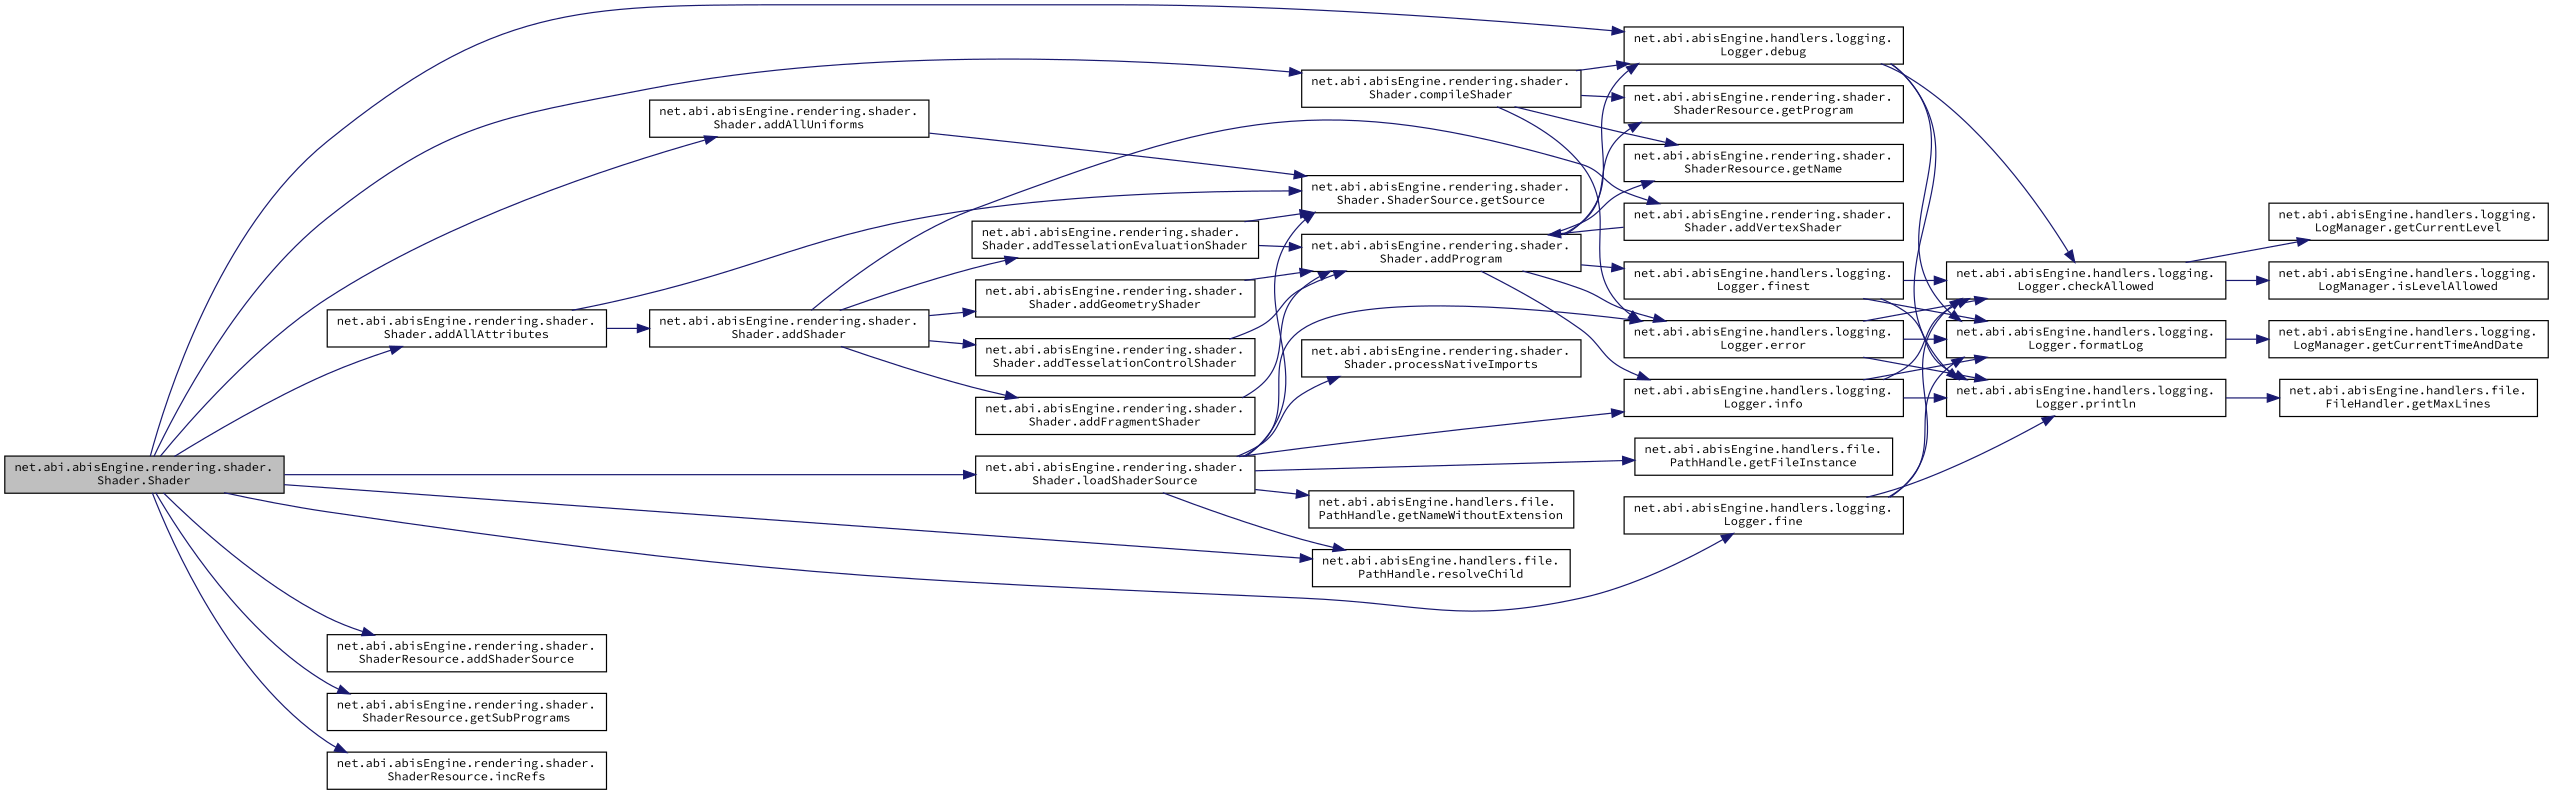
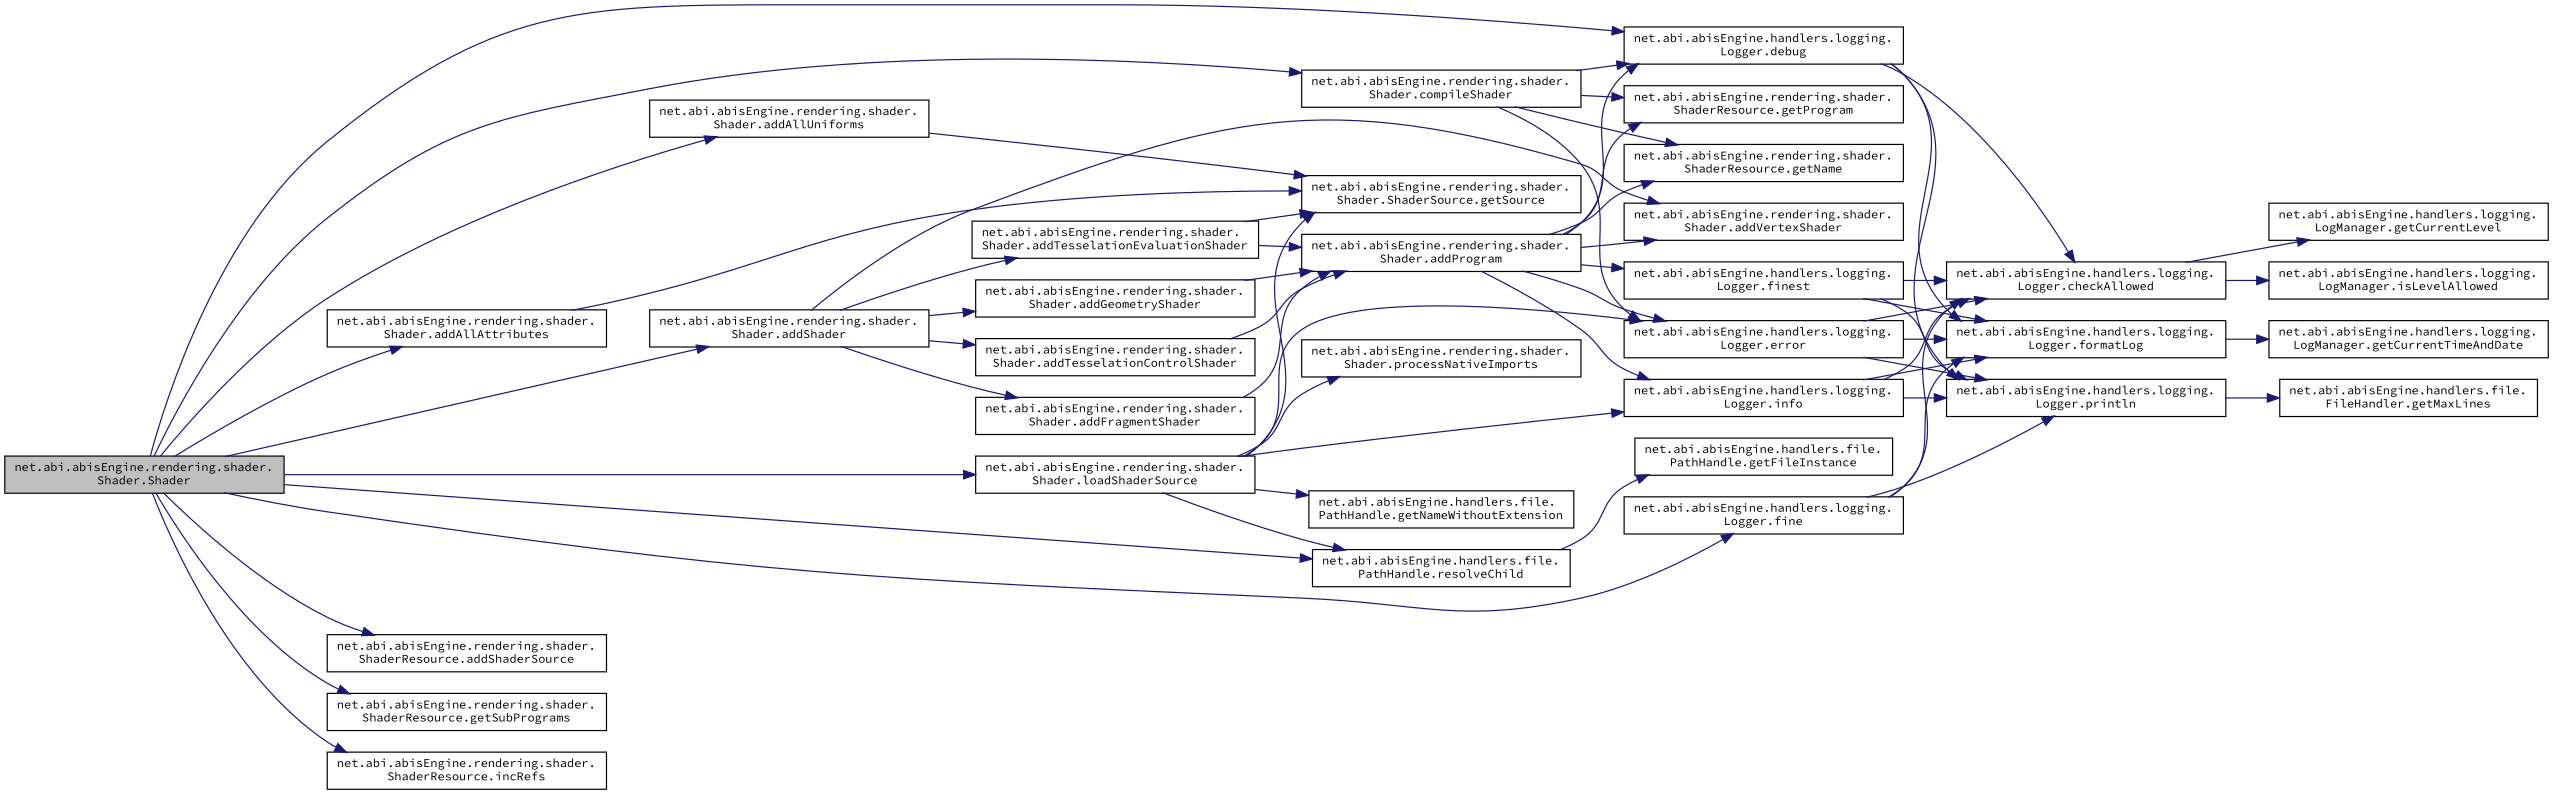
  digraph {
    fontname="Source Code Pro"
    rankdir=LR
    node [color=black fillcolor=white fontname="Source Code Pro" fontsize=10 shape=record style=filled]
    edge [color=midnightblue fontname="Source Code Pro" fontsize=10 labelfontname=Helvetica labelfontsize=10 style=solid]
    n1 [fillcolor=grey75 fontcolor=black height=0.2 label="net.abi.abisEngine.rendering.shader.\lShader.Shader" width=0.4]
    n2 [height=0.2 label="net.abi.abisEngine.rendering.shader.\lShader.addAllAttributes" width=0.4]
    n3 [height=0.2 label="net.abi.abisEngine.rendering.shader.\lShader.addAllUniforms" width=0.4]
    n4 [height=0.2 label="net.abi.abisEngine.rendering.shader.\lShader.addShader" width=0.4]
    n5 [height=0.2 label="net.abi.abisEngine.handlers.logging.\lLogger.debug" width=0.4]
    n6 [height=0.2 label="net.abi.abisEngine.rendering.shader.\lShaderResource.addShaderSource" width=0.4]
    n7 [height=0.2 label="net.abi.abisEngine.rendering.shader.\lShader.compileShader" width=0.4]
    n8 [height=0.2 label="net.abi.abisEngine.handlers.logging.\lLogger.fine" width=0.4]
    n9 [height=0.2 label="net.abi.abisEngine.rendering.shader.\lShaderResource.getSubPrograms" width=0.4]
    n10 [height=0.2 label="net.abi.abisEngine.rendering.shader.\lShaderResource.incRefs" width=0.4]
    n11 [height=0.2 label="net.abi.abisEngine.rendering.shader.\lShader.loadShaderSource" width=0.4]
    n12 [height=0.2 label="net.abi.abisEngine.handlers.file.\lPathHandle.resolveChild" width=0.4]
    n13 [height=0.2 label="net.abi.abisEngine.rendering.shader.\lShader.ShaderSource.getSource" width=0.4]
    n14 [height=0.2 label="net.abi.abisEngine.rendering.shader.\lShader.addFragmentShader" width=0.4]
    n15 [height=0.2 label="net.abi.abisEngine.rendering.shader.\lShader.addGeometryShader" width=0.4]
    n16 [height=0.2 label="net.abi.abisEngine.rendering.shader.\lShader.addTesselationControlShader" width=0.4]
    n17 [height=0.2 label="net.abi.abisEngine.rendering.shader.\lShader.addTesselationEvaluationShader" width=0.4]
    n18 [height=0.2 label="net.abi.abisEngine.rendering.shader.\lShader.addVertexShader" width=0.4]
    n19 [height=0.2 label="net.abi.abisEngine.handlers.logging.\lLogger.checkAllowed" width=0.4]
    n20 [height=0.2 label="net.abi.abisEngine.handlers.logging.\lLogger.formatLog" width=0.4]
    n21 [height=0.2 label="net.abi.abisEngine.handlers.logging.\lLogger.println" width=0.4]
    n22 [height=0.2 label="net.abi.abisEngine.handlers.logging.\lLogger.error" width=0.4]
    n23 [height=0.2 label="net.abi.abisEngine.rendering.shader.\lShaderResource.getName" width=0.4]
    n24 [height=0.2 label="net.abi.abisEngine.rendering.shader.\lShaderResource.getProgram" width=0.4]
    n25 [height=0.2 label="net.abi.abisEngine.handlers.logging.\lLogger.info" width=0.4]
    n26 [height=0.2 label="net.abi.abisEngine.handlers.file.\lPathHandle.getFileInstance" width=0.4]
    n27 [height=0.2 label="net.abi.abisEngine.handlers.file.\lPathHandle.getNameWithoutExtension" width=0.4]
    n28 [height=0.2 label="net.abi.abisEngine.rendering.shader.\lShader.processNativeImports" width=0.4]
    n29 [height=0.2 label="net.abi.abisEngine.rendering.shader.\lShader.addProgram" width=0.4]
    n30 [height=0.2 label="net.abi.abisEngine.handlers.logging.\lLogger.finest" width=0.4]
    n31 [height=0.2 label="net.abi.abisEngine.handlers.logging.\lLogManager.getCurrentLevel" width=0.4]
    n32 [height=0.2 label="net.abi.abisEngine.handlers.logging.\lLogManager.isLevelAllowed" width=0.4]
    n33 [height=0.2 label="net.abi.abisEngine.handlers.logging.\lLogManager.getCurrentTimeAndDate" width=0.4]
    n34 [height=0.2 label="net.abi.abisEngine.handlers.file.\lFileHandler.getMaxLines" width=0.4]
    n1 -> n2
    n1 -> n3
-   n2 -> n4
+   n1 -> n4
    n1 -> n5
    n1 -> n6
    n1 -> n7
    n1 -> n8
    n1 -> n9
    n1 -> n10
    n1 -> n11
    n1 -> n12
    n2 -> n13
    n3 -> n13
    n4 -> n14
    n4 -> n15
    n4 -> n16
    n4 -> n17
    n4 -> n18
    n5 -> n19
    n5 -> n20
    n5 -> n21
    n7 -> n5
    n7 -> n22
    n7 -> n23
    n7 -> n24
    n8 -> n19
    n8 -> n20
    n8 -> n21
    n11 -> n12
    n11 -> n13
    n11 -> n22
    n11 -> n25
-   n11 -> n26
+   n12 -> n26
    n11 -> n27
    n11 -> n28
    n14 -> n29
    n15 -> n29
    n16 -> n29
    n17 -> n13
    n17 -> n29
-   n18 -> n29
+   n29 -> n18
    n19 -> n31
    n19 -> n32
    n20 -> n33
    n21 -> n34
    n22 -> n19
    n22 -> n20
    n22 -> n21
    n25 -> n19
    n25 -> n20
    n25 -> n21
    n29 -> n5
    n29 -> n22
    n29 -> n23
    n29 -> n24
    n29 -> n25
    n29 -> n30
    n30 -> n19
    n30 -> n20
    n30 -> n21
  }
